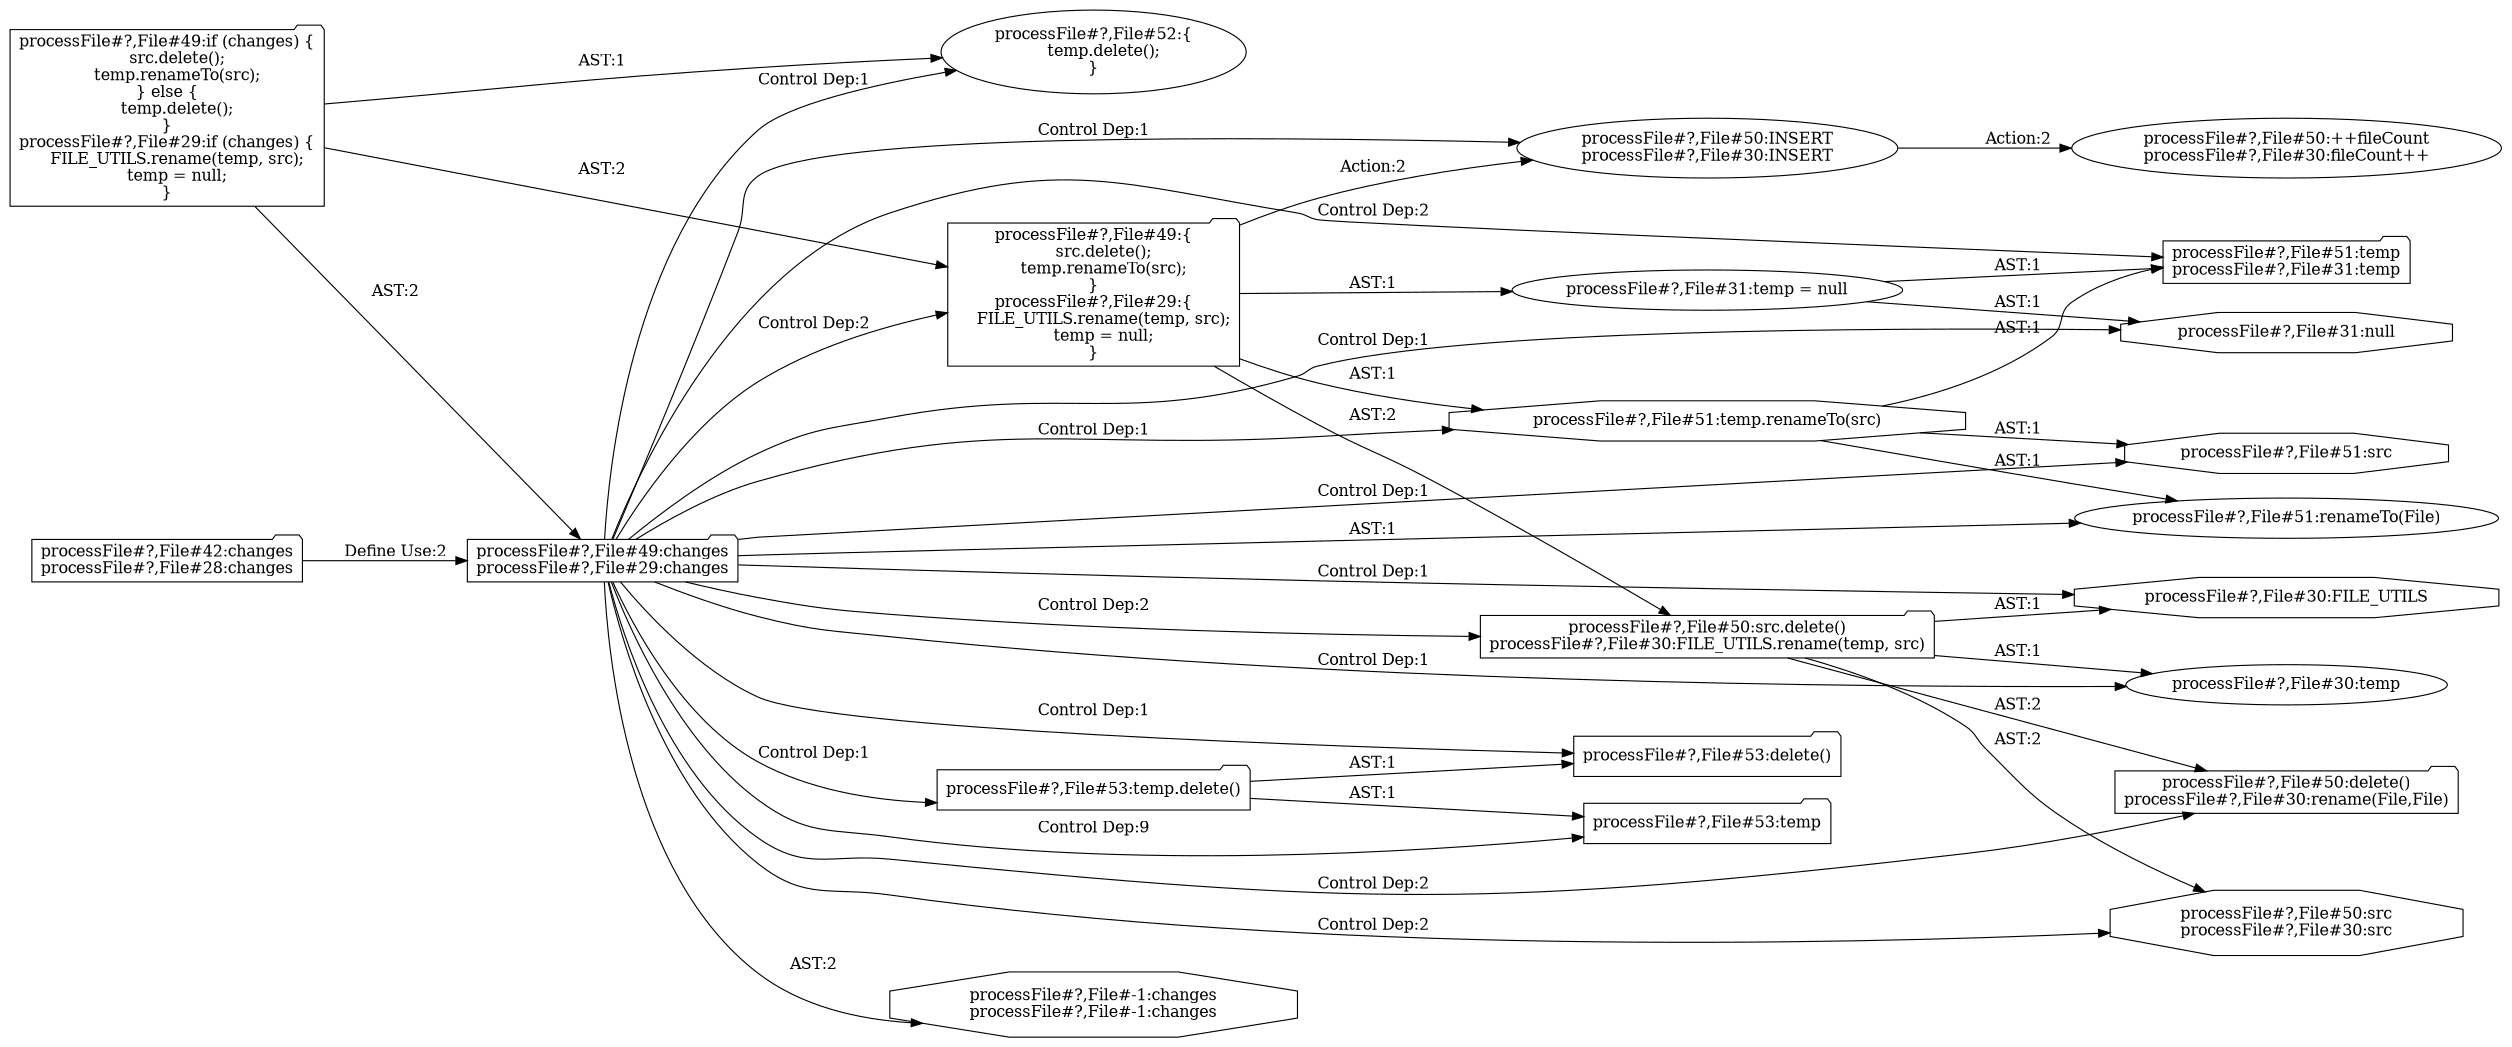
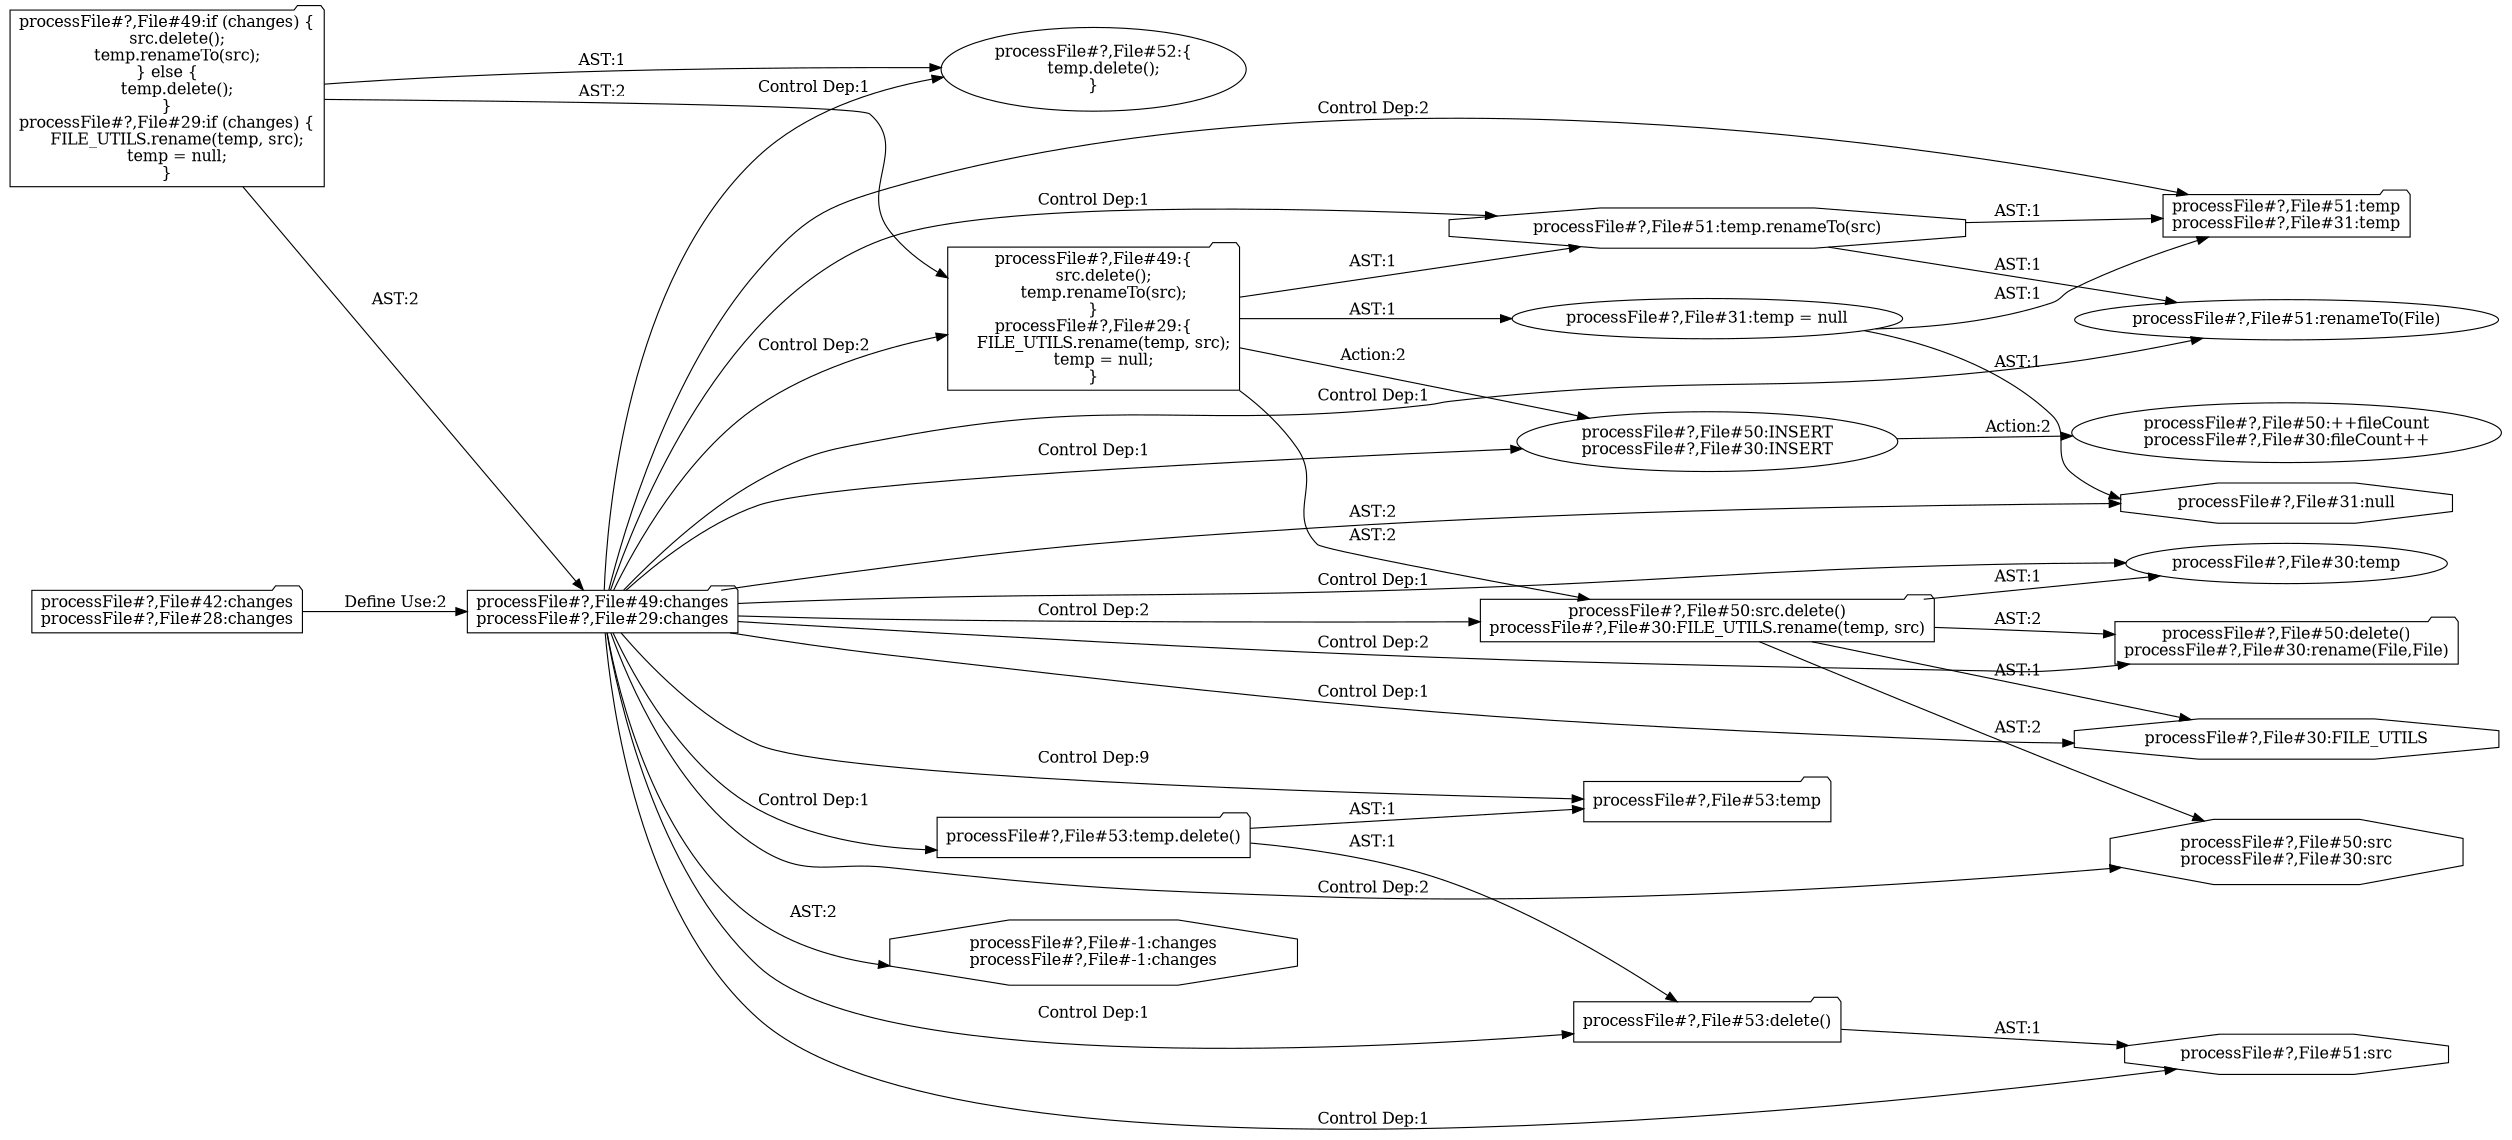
  digraph {
    rankdir=LR
    node [shape=folder]
    n1 [label="processFile#?,File#50:INSERT\nprocessFile#?,File#30:INSERT" shape=ellipse]
    n2 [label="processFile#?,File#50:++fileCount\nprocessFile#?,File#30:fileCount++" shape=ellipse]
    n3 [label="processFile#?,File#49:\{\n    src.delete();\n    temp.renameTo(src);\n\}\nprocessFile#?,File#29:\{\n    FILE_UTILS.rename(temp, src);\n    temp = null;\n\}"]
    n4 [label="processFile#?,File#50:src.delete()\nprocessFile#?,File#30:FILE_UTILS.rename(temp, src)"]
    n5 [label="processFile#?,File#51:temp.renameTo(src)" shape=octagon]
    n6 [label="processFile#?,File#31:temp = null" shape=ellipse]
    n7 [label="processFile#?,File#50:delete()\nprocessFile#?,File#30:rename(File,File)"]
    n8 [label="processFile#?,File#50:src\nprocessFile#?,File#30:src" shape=octagon]
    n9 [label="processFile#?,File#30:temp" shape=ellipse]
    n10 [label="processFile#?,File#30:FILE_UTILS" shape=octagon]
    n11 [label="processFile#?,File#51:renameTo(File)" shape=ellipse]
    n12 [label="processFile#?,File#51:temp\nprocessFile#?,File#31:temp"]
    n13 [label="processFile#?,File#51:src" shape=octagon]
    n14 [label="processFile#?,File#31:null" shape=octagon]
    n15 [label="processFile#?,File#49:changes\nprocessFile#?,File#29:changes"]
    n16 [label="processFile#?,File#-1:changes\nprocessFile#?,File#-1:changes" shape=octagon]
    n17 [label="processFile#?,File#52:\{\n    temp.delete();\n\}" shape=ellipse]
    n18 [label="processFile#?,File#53:temp.delete()"]
    n19 [label="processFile#?,File#53:delete()"]
    n20 [label="processFile#?,File#53:temp"]
    n21 [label="processFile#?,File#42:changes\nprocessFile#?,File#28:changes"]
    n22 [label="processFile#?,File#49:if (changes) \{\n    src.delete();\n    temp.renameTo(src);\n\} else \{\n    temp.delete();\n\}\nprocessFile#?,File#29:if (changes) \{\n    FILE_UTILS.rename(temp, src);\n    temp = null;\n\}"]
    n1 -> n2 [label="Action:2"]
    n3 -> n1 [label="Action:2"]
    n3 -> n4 [label="AST:2"]
    n3 -> n5 [label="AST:1"]
    n3 -> n6 [label="AST:1"]
    n4 -> n7 [label="AST:2"]
    n4 -> n8 [label="AST:2"]
    n4 -> n9 [label="AST:1"]
    n4 -> n10 [label="AST:1"]
    n5 -> n11 [label="AST:1"]
    n5 -> n12 [label="AST:1"]
-   n5 -> n13 [label="AST:1"]
+   n19 -> n13 [label="AST:1"]
    n6 -> n12 [label="AST:1"]
    n6 -> n14 [label="AST:1"]
    n15 -> n1 [label="Control Dep:1"]
    n15 -> n3 [label="Control Dep:2"]
    n15 -> n4 [label="Control Dep:2"]
    n15 -> n5 [label="Control Dep:1"]
    n15 -> n7 [label="Control Dep:2"]
    n15 -> n8 [label="Control Dep:2"]
    n15 -> n9 [label="Control Dep:1"]
    n15 -> n10 [label="Control Dep:1"]
-   n15 -> n11 [label="AST:1"]
+   n15 -> n11 [label="Control Dep:1"]
    n15 -> n12 [label="Control Dep:2"]
    n15 -> n13 [label="Control Dep:1"]
-   n15 -> n14 [label="Control Dep:1"]
+   n15 -> n14 [label="AST:2"]
    n15 -> n16 [label="AST:2"]
    n15 -> n17 [label="Control Dep:1"]
    n15 -> n18 [label="Control Dep:1"]
    n15 -> n19 [label="Control Dep:1"]
    n15 -> n20 [label="Control Dep:9"]
    n18 -> n19 [label="AST:1"]
    n18 -> n20 [label="AST:1"]
    n21 -> n15 [label="Define Use:2"]
    n22 -> n3 [label="AST:2"]
    n22 -> n15 [label="AST:2"]
    n22 -> n17 [label="AST:1"]
  }
